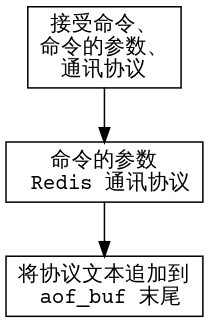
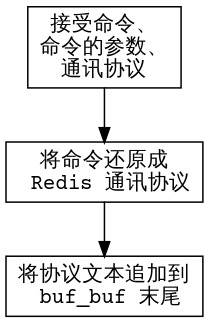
  digraph {
    fontname="Courier Prime"
    node [fontname="Courier Prime" shape=record]
    edge [fontname="Courier Prime"]
    n1 [label="接受命令、\n命令的参数、\n通讯协议"]
-   n2 [label="命令的参数\n Redis 通讯协议"]
-   n3 [label="将协议文本追加到\n aof_buf 末尾"]
+   n2 [label="将命令还原成\n Redis 通讯协议"]
+   n3 [label="将协议文本追加到\n buf_buf 末尾"]
    n1 -> n2
    n2 -> n3
  }
